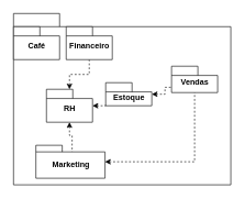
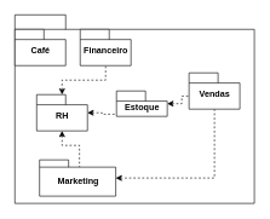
  <mxCell id="0" />
  <mxCell id="1" parent="0" />
  <mxCell id="2" value="" style="shape=folder;fontStyle=1;spacingTop=10;tabWidth=70;tabHeight=20;tabPosition=left;html=1;" vertex="1" parent="1"><mxGeometry x="20" y="20" width="330" height="260" as="geometry" /></mxCell>
  <mxCell id="3" style="edgeStyle=orthogonalEdgeStyle;rounded=0;orthogonalLoop=1;jettySize=auto;html=1;entryX=0;entryY=0;entryDx=55;entryDy=10;entryPerimeter=0;dashed=1;startArrow=classic;startFill=1;endArrow=none;endFill=0;" edge="1" parent="1" source="6" target="11"><mxGeometry relative="1" as="geometry" /></mxCell>
  <mxCell id="4" style="edgeStyle=orthogonalEdgeStyle;rounded=0;orthogonalLoop=1;jettySize=auto;html=1;entryX=0;entryY=0;entryDx=0;entryDy=32;entryPerimeter=0;dashed=1;startArrow=classic;startFill=1;endArrow=none;endFill=0;strokeColor=#000000;" edge="1" parent="1" source="6" target="8"><mxGeometry relative="1" as="geometry" /></mxCell>
  <mxCell id="5" style="edgeStyle=orthogonalEdgeStyle;rounded=0;orthogonalLoop=1;jettySize=auto;html=1;entryX=0.5;entryY=1;entryDx=0;entryDy=0;entryPerimeter=0;dashed=1;startArrow=classic;startFill=1;endArrow=none;endFill=0;strokeColor=#000000;" edge="1" parent="1" source="6" target="12"><mxGeometry relative="1" as="geometry" /></mxCell>
- <mxCell id="6" value="RH" style="shape=folder;fontStyle=1;spacingTop=10;tabWidth=40;tabHeight=14;tabPosition=left;html=1;" vertex="1" parent="1"><mxGeometry x="70" y="135" width="70" height="50" as="geometry" /></mxCell>
+ <mxCell id="6" value="RH" style="shape=folder;fontStyle=1;spacingTop=10;tabWidth=40;tabHeight=14;tabPosition=left;html=1;" vertex="1" parent="1"><mxGeometry x="50" y="130" width="70" height="50" as="geometry" /></mxCell>
  <mxCell id="7" style="edgeStyle=orthogonalEdgeStyle;rounded=0;orthogonalLoop=1;jettySize=auto;html=1;entryX=0;entryY=0;entryDx=0;entryDy=32;entryPerimeter=0;dashed=1;startArrow=classic;startFill=1;endArrow=none;endFill=0;strokeColor=#000000;" edge="1" parent="1" source="8" target="13"><mxGeometry relative="1" as="geometry" /></mxCell>
  <mxCell id="8" value="Estoque" style="shape=folder;fontStyle=1;spacingTop=10;tabWidth=40;tabHeight=14;tabPosition=left;html=1;" vertex="1" parent="1"><mxGeometry x="160" y="125" width="70" height="35" as="geometry" /></mxCell>
  <mxCell id="9" value="Café" style="shape=folder;fontStyle=1;spacingTop=10;tabWidth=40;tabHeight=14;tabPosition=left;html=1;" vertex="1" parent="1"><mxGeometry x="20" y="40" width="70" height="50" as="geometry" /></mxCell>
  <mxCell id="10" style="edgeStyle=orthogonalEdgeStyle;rounded=0;orthogonalLoop=1;jettySize=auto;html=1;entryX=0.5;entryY=1;entryDx=0;entryDy=0;entryPerimeter=0;dashed=1;startArrow=classic;startFill=1;endArrow=none;endFill=0;strokeColor=#000000;" edge="1" parent="1" source="11" target="13"><mxGeometry relative="1" as="geometry" /></mxCell>
  <mxCell id="11" value="Marketing" style="shape=folder;fontStyle=1;spacingTop=10;tabWidth=40;tabHeight=10;tabPosition=left;html=1;" vertex="1" parent="1"><mxGeometry x="54" y="220" width="105" height="50" as="geometry" /></mxCell>
- <mxCell id="12" value="Financeiro" style="shape=folder;fontStyle=1;spacingTop=10;tabWidth=40;tabHeight=14;tabPosition=left;html=1;" vertex="1" parent="1"><mxGeometry x="100" y="40" width="70" height="50" as="geometry" /></mxCell>
- <mxCell id="13" value="Vendas" style="shape=folder;fontStyle=1;spacingTop=10;tabWidth=40;tabHeight=14;tabPosition=left;html=1;" vertex="1" parent="1"><mxGeometry x="260" y="100" width="70" height="40" as="geometry" /></mxCell>
+ <mxCell id="12" value="Financeiro" style="shape=folder;fontStyle=1;spacingTop=10;tabWidth=40;tabHeight=14;tabPosition=left;html=1;" vertex="1" parent="1"><mxGeometry x="110" y="40" width="70" height="50" as="geometry" /></mxCell>
+ <mxCell id="13" value="Vendas" style="shape=folder;fontStyle=1;spacingTop=10;tabWidth=40;tabHeight=14;tabPosition=left;html=1;" vertex="1" parent="1"><mxGeometry x="260" y="100" width="70" height="50" as="geometry" /></mxCell>
  <mxCell id="14" style="edgeStyle=orthogonalEdgeStyle;rounded=0;orthogonalLoop=1;jettySize=auto;html=1;exitX=0.5;exitY=1;exitDx=0;exitDy=0;exitPerimeter=0;dashed=1;startArrow=classic;startFill=1;endArrow=none;endFill=0;strokeColor=#000000;" edge="1" parent="1" source="9" target="9"><mxGeometry relative="1" as="geometry" /></mxCell>
